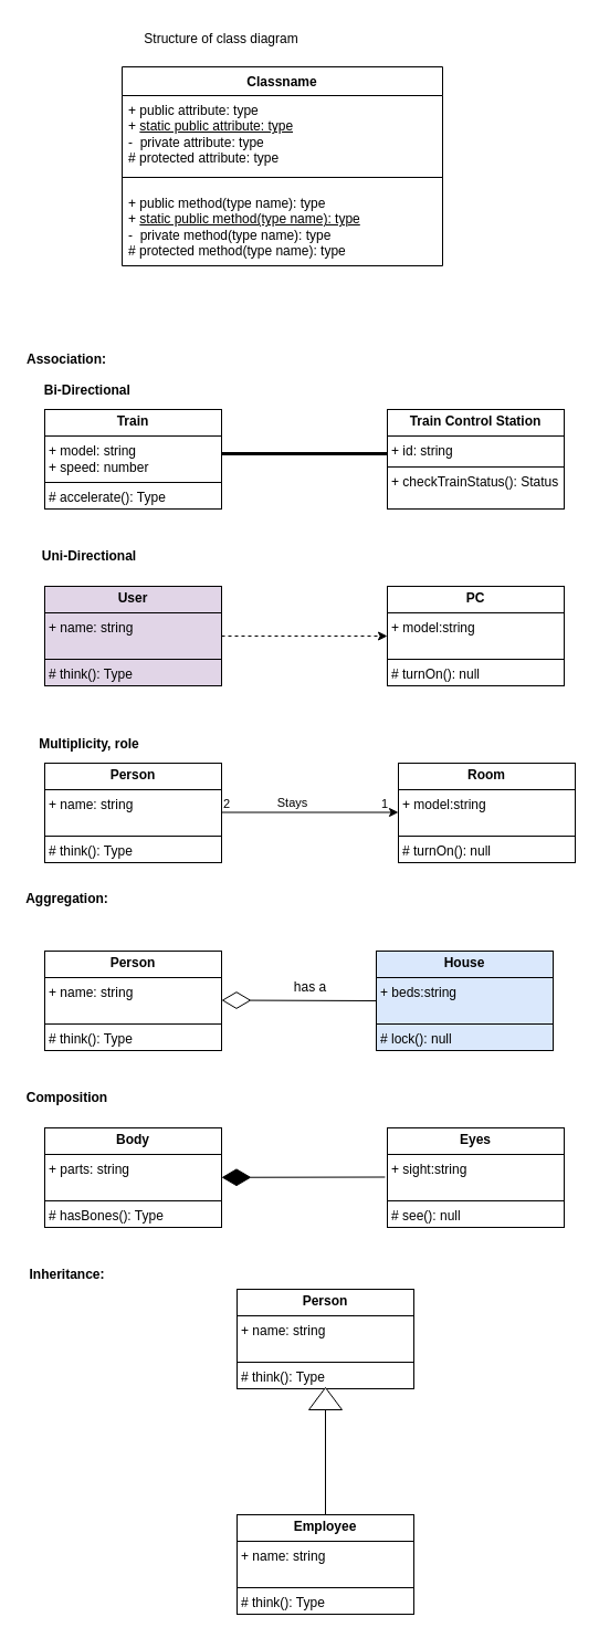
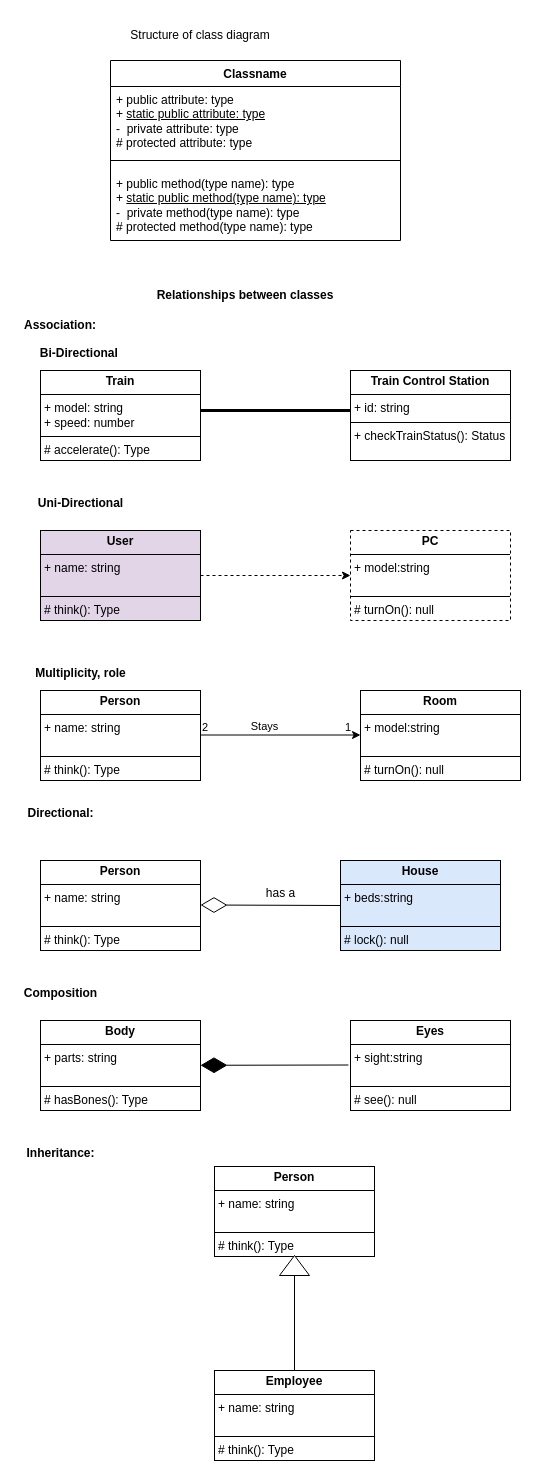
  <mxCell id="0" />
  <mxCell id="1" parent="0" />
  <mxCell id="2" value="Classname" style="swimlane;fontStyle=1;align=center;verticalAlign=top;childLayout=stackLayout;horizontal=1;startSize=26;horizontalStack=0;resizeParent=1;resizeParentMax=0;resizeLast=0;collapsible=1;marginBottom=0;whiteSpace=wrap;html=1;" parent="1" vertex="1"><mxGeometry x="110" y="60" width="290" height="180" as="geometry" /></mxCell>
  <mxCell id="3" value="+ public attribute: type&lt;div&gt;+ &lt;u&gt;static public attribute: type&lt;/u&gt;&lt;br&gt;&lt;div&gt;-&amp;nbsp; private attribute: type&lt;/div&gt;&lt;div&gt;# protected attribute: type&lt;/div&gt;&lt;/div&gt;" style="text;strokeColor=none;fillColor=none;align=left;verticalAlign=top;spacingLeft=4;spacingRight=4;overflow=hidden;rotatable=0;points=[[0,0.5],[1,0.5]];portConstraint=eastwest;whiteSpace=wrap;html=1;" parent="2" vertex="1"><mxGeometry y="26" width="290" height="64" as="geometry" /></mxCell>
  <mxCell id="4" value="" style="line;strokeWidth=1;fillColor=none;align=left;verticalAlign=middle;spacingTop=-1;spacingLeft=3;spacingRight=3;rotatable=0;labelPosition=right;points=[];portConstraint=eastwest;strokeColor=inherit;" parent="2" vertex="1"><mxGeometry y="90" width="290" height="20" as="geometry" /></mxCell>
  <mxCell id="5" value="+ public method(type name): type&lt;div&gt;+ &lt;u&gt;static public method(type name): type&lt;/u&gt;&lt;/div&gt;&lt;div&gt;-&amp;nbsp; private method(type name): type&lt;/div&gt;&lt;div&gt;# protected method(type name): type&lt;/div&gt;&lt;div&gt;&lt;br&gt;&lt;/div&gt;" style="text;strokeColor=none;fillColor=none;align=left;verticalAlign=top;spacingLeft=4;spacingRight=4;overflow=hidden;rotatable=0;points=[[0,0.5],[1,0.5]];portConstraint=eastwest;whiteSpace=wrap;html=1;" parent="2" vertex="1"><mxGeometry y="110" width="290" height="70" as="geometry" /></mxCell>
  <mxCell id="6" value="Structure of class diagram" style="text;html=1;align=center;verticalAlign=middle;whiteSpace=wrap;rounded=0;" parent="1" vertex="1"><mxGeometry x="110" y="20" width="180" height="30" as="geometry" /></mxCell>
+ <mxCell id="7" value="&lt;b&gt;Relationships between classes&lt;/b&gt;" style="text;html=1;align=center;verticalAlign=middle;whiteSpace=wrap;rounded=0;" parent="1" vertex="1"><mxGeometry x="110" y="280" width="270" height="30" as="geometry" /></mxCell>
  <mxCell id="8" value="&lt;b&gt;Association:&lt;/b&gt;" style="text;html=1;align=center;verticalAlign=middle;whiteSpace=wrap;rounded=0;" parent="1" vertex="1"><mxGeometry x="20" y="310" width="80" height="30" as="geometry" /></mxCell>
  <mxCell id="9" value="&lt;p style=&quot;margin:0px;margin-top:4px;text-align:center;&quot;&gt;&lt;b&gt;Train&lt;/b&gt;&lt;/p&gt;&lt;hr size=&quot;1&quot; style=&quot;border-style:solid;&quot;&gt;&lt;p style=&quot;margin:0px;margin-left:4px;&quot;&gt;+ model: string&lt;/p&gt;&lt;p style=&quot;margin:0px;margin-left:4px;&quot;&gt;+ speed: number&lt;/p&gt;&lt;hr size=&quot;1&quot; style=&quot;border-style:solid;&quot;&gt;&lt;p style=&quot;margin:0px;margin-left:4px;&quot;&gt;# accelerate(): Type&lt;/p&gt;" style="verticalAlign=top;align=left;overflow=fill;html=1;whiteSpace=wrap;" parent="1" vertex="1"><mxGeometry x="40" y="370" width="160" height="90" as="geometry" /></mxCell>
  <mxCell id="10" value="" style="endArrow=none;startArrow=none;endFill=0;startFill=0;endSize=8;html=1;verticalAlign=bottom;labelBackgroundColor=none;strokeWidth=3;rounded=0;" parent="1" edge="1"><mxGeometry width="160" relative="1" as="geometry"><mxPoint x="200" y="410" as="sourcePoint" /><mxPoint x="360" y="410" as="targetPoint" /></mxGeometry></mxCell>
  <mxCell id="11" value="&lt;p style=&quot;margin:0px;margin-top:4px;text-align:center;&quot;&gt;&lt;b&gt;Train Control Station&lt;/b&gt;&lt;/p&gt;&lt;hr size=&quot;1&quot; style=&quot;border-style:solid;&quot;&gt;&lt;p style=&quot;margin:0px;margin-left:4px;&quot;&gt;+ id: string&lt;/p&gt;&lt;hr size=&quot;1&quot; style=&quot;border-style:solid;&quot;&gt;&lt;p style=&quot;margin:0px;margin-left:4px;&quot;&gt;+ checkTrainStatus(): Status&lt;/p&gt;" style="verticalAlign=top;align=left;overflow=fill;html=1;whiteSpace=wrap;" parent="1" vertex="1"><mxGeometry x="350" y="370" width="160" height="90" as="geometry" /></mxCell>
  <mxCell id="12" value="Bi-Directional&amp;nbsp;" style="text;align=center;fontStyle=1;verticalAlign=middle;spacingLeft=3;spacingRight=3;strokeColor=none;rotatable=0;points=[[0,0.5],[1,0.5]];portConstraint=eastwest;html=1;" parent="1" vertex="1"><mxGeometry x="40" y="340" width="80" height="26" as="geometry" /></mxCell>
  <mxCell id="13" value="Uni-Directional" style="text;align=center;fontStyle=1;verticalAlign=middle;spacingLeft=3;spacingRight=3;strokeColor=none;rotatable=0;points=[[0,0.5],[1,0.5]];portConstraint=eastwest;html=1;" parent="1" vertex="1"><mxGeometry x="40" y="490" width="80" height="26" as="geometry" /></mxCell>
  <mxCell id="14" value="" style="edgeStyle=orthogonalEdgeStyle;rounded=0;orthogonalLoop=1;jettySize=auto;html=1;dashed=1;" parent="1" source="15" target="16" edge="1"><mxGeometry relative="1" as="geometry" /></mxCell>
  <mxCell id="15" value="&lt;p style=&quot;margin:0px;margin-top:4px;text-align:center;&quot;&gt;&lt;b&gt;User&lt;/b&gt;&lt;/p&gt;&lt;hr size=&quot;1&quot; style=&quot;border-style:solid;&quot;&gt;&lt;p style=&quot;margin:0px;margin-left:4px;&quot;&gt;+ name: string&lt;/p&gt;&lt;p style=&quot;margin:0px;margin-left:4px;&quot;&gt;&lt;br&gt;&lt;/p&gt;&lt;hr size=&quot;1&quot; style=&quot;border-style:solid;&quot;&gt;&lt;p style=&quot;margin:0px;margin-left:4px;&quot;&gt;# think(): Type&lt;/p&gt;" style="verticalAlign=top;align=left;overflow=fill;html=1;whiteSpace=wrap;fillColor=#e1d5e7;" parent="1" vertex="1"><mxGeometry x="40" y="530" width="160" height="90" as="geometry" /></mxCell>
- <mxCell id="16" value="&lt;p style=&quot;margin:0px;margin-top:4px;text-align:center;&quot;&gt;&lt;b&gt;PC&lt;/b&gt;&lt;/p&gt;&lt;hr size=&quot;1&quot; style=&quot;border-style:solid;&quot;&gt;&lt;p style=&quot;margin:0px;margin-left:4px;&quot;&gt;+ model:string&lt;/p&gt;&lt;p style=&quot;margin:0px;margin-left:4px;&quot;&gt;&lt;br&gt;&lt;/p&gt;&lt;hr size=&quot;1&quot; style=&quot;border-style:solid;&quot;&gt;&lt;p style=&quot;margin:0px;margin-left:4px;&quot;&gt;# turnOn(): null&lt;/p&gt;" style="verticalAlign=top;align=left;overflow=fill;html=1;whiteSpace=wrap;" parent="1" vertex="1"><mxGeometry x="350" y="530" width="160" height="90" as="geometry" /></mxCell>
+ <mxCell id="16" value="&lt;p style=&quot;margin:0px;margin-top:4px;text-align:center;&quot;&gt;&lt;b&gt;PC&lt;/b&gt;&lt;/p&gt;&lt;hr size=&quot;1&quot; style=&quot;border-style:solid;&quot;&gt;&lt;p style=&quot;margin:0px;margin-left:4px;&quot;&gt;+ model:string&lt;/p&gt;&lt;p style=&quot;margin:0px;margin-left:4px;&quot;&gt;&lt;br&gt;&lt;/p&gt;&lt;hr size=&quot;1&quot; style=&quot;border-style:solid;&quot;&gt;&lt;p style=&quot;margin:0px;margin-left:4px;&quot;&gt;# turnOn(): null&lt;/p&gt;" style="verticalAlign=top;align=left;overflow=fill;html=1;whiteSpace=wrap;dashed=1;" parent="1" vertex="1"><mxGeometry x="350" y="530" width="160" height="90" as="geometry" /></mxCell>
  <mxCell id="17" value="Multiplicity, role" style="text;align=center;fontStyle=1;verticalAlign=middle;spacingLeft=3;spacingRight=3;strokeColor=none;rotatable=0;points=[[0,0.5],[1,0.5]];portConstraint=eastwest;html=1;" parent="1" vertex="1"><mxGeometry x="40" y="660" width="80" height="26" as="geometry" /></mxCell>
  <mxCell id="18" value="&lt;p style=&quot;margin:0px;margin-top:4px;text-align:center;&quot;&gt;&lt;b&gt;Person&lt;/b&gt;&lt;/p&gt;&lt;hr size=&quot;1&quot; style=&quot;border-style:solid;&quot;&gt;&lt;p style=&quot;margin:0px;margin-left:4px;&quot;&gt;+ name: string&lt;/p&gt;&lt;p style=&quot;margin:0px;margin-left:4px;&quot;&gt;&lt;br&gt;&lt;/p&gt;&lt;hr size=&quot;1&quot; style=&quot;border-style:solid;&quot;&gt;&lt;p style=&quot;margin:0px;margin-left:4px;&quot;&gt;# think(): Type&lt;/p&gt;" style="verticalAlign=top;align=left;overflow=fill;html=1;whiteSpace=wrap;" parent="1" vertex="1"><mxGeometry x="40" y="690" width="160" height="90" as="geometry" /></mxCell>
  <mxCell id="19" value="" style="endArrow=classic;html=1;rounded=0;" parent="1" edge="1"><mxGeometry relative="1" as="geometry"><mxPoint x="200" y="734.5" as="sourcePoint" /><mxPoint x="360" y="734.5" as="targetPoint" /></mxGeometry></mxCell>
  <mxCell id="20" value="2" style="edgeLabel;resizable=0;html=1;;align=left;verticalAlign=bottom;" parent="19" connectable="0" vertex="1"><mxGeometry x="-1" relative="1" as="geometry" /></mxCell>
  <mxCell id="21" value="1" style="edgeLabel;resizable=0;html=1;;align=right;verticalAlign=bottom;" parent="19" connectable="0" vertex="1"><mxGeometry x="1" relative="1" as="geometry"><mxPoint x="-9" as="offset" /></mxGeometry></mxCell>
  <mxCell id="22" value="Stays" style="edgeLabel;html=1;align=center;verticalAlign=middle;resizable=0;points=[];" parent="19" vertex="1" connectable="0"><mxGeometry x="-0.217" y="9" relative="1" as="geometry"><mxPoint as="offset" /></mxGeometry></mxCell>
  <mxCell id="23" value="&lt;p style=&quot;margin:0px;margin-top:4px;text-align:center;&quot;&gt;&lt;b&gt;Room&lt;/b&gt;&lt;/p&gt;&lt;hr size=&quot;1&quot; style=&quot;border-style:solid;&quot;&gt;&lt;p style=&quot;margin:0px;margin-left:4px;&quot;&gt;+ model:string&lt;/p&gt;&lt;p style=&quot;margin:0px;margin-left:4px;&quot;&gt;&lt;br&gt;&lt;/p&gt;&lt;hr size=&quot;1&quot; style=&quot;border-style:solid;&quot;&gt;&lt;p style=&quot;margin:0px;margin-left:4px;&quot;&gt;# turnOn(): null&lt;/p&gt;" style="verticalAlign=top;align=left;overflow=fill;html=1;whiteSpace=wrap;" parent="1" vertex="1"><mxGeometry x="360" y="690" width="160" height="90" as="geometry" /></mxCell>
- <mxCell id="24" value="Aggregation:" style="text;align=center;fontStyle=1;verticalAlign=middle;spacingLeft=3;spacingRight=3;strokeColor=none;rotatable=0;points=[[0,0.5],[1,0.5]];portConstraint=eastwest;html=1;" parent="1" vertex="1"><mxGeometry x="20" y="800" width="80" height="26" as="geometry" /></mxCell>
+ <mxCell id="24" value="Directional:" style="text;align=center;fontStyle=1;verticalAlign=middle;spacingLeft=3;spacingRight=3;strokeColor=none;rotatable=0;points=[[0,0.5],[1,0.5]];portConstraint=eastwest;html=1;" parent="1" vertex="1"><mxGeometry x="20" y="800" width="80" height="26" as="geometry" /></mxCell>
  <mxCell id="25" value="&lt;p style=&quot;margin:0px;margin-top:4px;text-align:center;&quot;&gt;&lt;b&gt;Person&lt;/b&gt;&lt;/p&gt;&lt;hr size=&quot;1&quot; style=&quot;border-style:solid;&quot;&gt;&lt;p style=&quot;margin:0px;margin-left:4px;&quot;&gt;+ name: string&lt;/p&gt;&lt;p style=&quot;margin:0px;margin-left:4px;&quot;&gt;&lt;br&gt;&lt;/p&gt;&lt;hr size=&quot;1&quot; style=&quot;border-style:solid;&quot;&gt;&lt;p style=&quot;margin:0px;margin-left:4px;&quot;&gt;# think(): Type&lt;/p&gt;" style="verticalAlign=top;align=left;overflow=fill;html=1;whiteSpace=wrap;" parent="1" vertex="1"><mxGeometry x="40" y="860" width="160" height="90" as="geometry" /></mxCell>
  <mxCell id="26" value="" style="endArrow=diamondThin;endFill=0;endSize=24;html=1;rounded=0;" parent="1" edge="1"><mxGeometry width="160" relative="1" as="geometry"><mxPoint x="340" y="905" as="sourcePoint" /><mxPoint x="200" y="904.5" as="targetPoint" /></mxGeometry></mxCell>
  <mxCell id="27" value="has a" style="text;html=1;align=center;verticalAlign=middle;resizable=0;points=[];autosize=1;strokeColor=none;fillColor=none;" parent="1" vertex="1"><mxGeometry x="255" y="878" width="50" height="30" as="geometry" /></mxCell>
  <mxCell id="28" value="&lt;p style=&quot;margin:0px;margin-top:4px;text-align:center;&quot;&gt;&lt;b&gt;House&lt;/b&gt;&lt;/p&gt;&lt;hr size=&quot;1&quot; style=&quot;border-style:solid;&quot;&gt;&lt;p style=&quot;margin:0px;margin-left:4px;&quot;&gt;+ beds:string&lt;/p&gt;&lt;p style=&quot;margin:0px;margin-left:4px;&quot;&gt;&lt;br&gt;&lt;/p&gt;&lt;hr size=&quot;1&quot; style=&quot;border-style:solid;&quot;&gt;&lt;p style=&quot;margin:0px;margin-left:4px;&quot;&gt;# lock(): null&lt;/p&gt;" style="verticalAlign=top;align=left;overflow=fill;html=1;whiteSpace=wrap;fillColor=#dae8fc;" parent="1" vertex="1"><mxGeometry x="340" y="860" width="160" height="90" as="geometry" /></mxCell>
  <mxCell id="29" value="Composition" style="text;align=center;fontStyle=1;verticalAlign=middle;spacingLeft=3;spacingRight=3;strokeColor=none;rotatable=0;points=[[0,0.5],[1,0.5]];portConstraint=eastwest;html=1;" parent="1" vertex="1"><mxGeometry x="20" y="980" width="80" height="26" as="geometry" /></mxCell>
  <mxCell id="30" value="&lt;p style=&quot;margin:0px;margin-top:4px;text-align:center;&quot;&gt;&lt;b&gt;Body&lt;/b&gt;&lt;/p&gt;&lt;hr size=&quot;1&quot; style=&quot;border-style:solid;&quot;&gt;&lt;p style=&quot;margin:0px;margin-left:4px;&quot;&gt;+ parts: string&lt;/p&gt;&lt;p style=&quot;margin:0px;margin-left:4px;&quot;&gt;&lt;br&gt;&lt;/p&gt;&lt;hr size=&quot;1&quot; style=&quot;border-style:solid;&quot;&gt;&lt;p style=&quot;margin:0px;margin-left:4px;&quot;&gt;# hasBones(): Type&lt;/p&gt;" style="verticalAlign=top;align=left;overflow=fill;html=1;whiteSpace=wrap;" parent="1" vertex="1"><mxGeometry x="40" y="1020" width="160" height="90" as="geometry" /></mxCell>
  <mxCell id="31" value="" style="endArrow=diamondThin;endFill=1;endSize=24;html=1;rounded=0;entryX=1.013;entryY=0.581;entryDx=0;entryDy=0;entryPerimeter=0;" parent="1" edge="1"><mxGeometry width="160" relative="1" as="geometry"><mxPoint x="347.92" y="1064.5" as="sourcePoint" /><mxPoint x="200" y="1064.79" as="targetPoint" /></mxGeometry></mxCell>
  <mxCell id="32" value="&lt;p style=&quot;margin:0px;margin-top:4px;text-align:center;&quot;&gt;&lt;b&gt;Eyes&lt;/b&gt;&lt;/p&gt;&lt;hr size=&quot;1&quot; style=&quot;border-style:solid;&quot;&gt;&lt;p style=&quot;margin:0px;margin-left:4px;&quot;&gt;+ sight:string&lt;/p&gt;&lt;p style=&quot;margin:0px;margin-left:4px;&quot;&gt;&lt;br&gt;&lt;/p&gt;&lt;hr size=&quot;1&quot; style=&quot;border-style:solid;&quot;&gt;&lt;p style=&quot;margin:0px;margin-left:4px;&quot;&gt;# see(): null&lt;/p&gt;" style="verticalAlign=top;align=left;overflow=fill;html=1;whiteSpace=wrap;" parent="1" vertex="1"><mxGeometry x="350" y="1020" width="160" height="90" as="geometry" /></mxCell>
  <mxCell id="33" value="Inheritance:" style="text;align=center;fontStyle=1;verticalAlign=middle;spacingLeft=3;spacingRight=3;strokeColor=none;rotatable=0;points=[[0,0.5],[1,0.5]];portConstraint=eastwest;html=1;" parent="1" vertex="1"><mxGeometry x="20" y="1140" width="80" height="26" as="geometry" /></mxCell>
  <mxCell id="34" value="&lt;p style=&quot;margin:0px;margin-top:4px;text-align:center;&quot;&gt;&lt;b&gt;Person&lt;/b&gt;&lt;/p&gt;&lt;hr size=&quot;1&quot; style=&quot;border-style:solid;&quot;&gt;&lt;p style=&quot;margin:0px;margin-left:4px;&quot;&gt;+ name: string&lt;/p&gt;&lt;p style=&quot;margin:0px;margin-left:4px;&quot;&gt;&lt;br&gt;&lt;/p&gt;&lt;hr size=&quot;1&quot; style=&quot;border-style:solid;&quot;&gt;&lt;p style=&quot;margin:0px;margin-left:4px;&quot;&gt;# think(): Type&lt;/p&gt;" style="verticalAlign=top;align=left;overflow=fill;html=1;whiteSpace=wrap;" parent="1" vertex="1"><mxGeometry x="214" y="1166" width="160" height="90" as="geometry" /></mxCell>
  <mxCell id="35" value="&lt;p style=&quot;margin:0px;margin-top:4px;text-align:center;&quot;&gt;&lt;b&gt;Employee&lt;/b&gt;&lt;/p&gt;&lt;hr size=&quot;1&quot; style=&quot;border-style:solid;&quot;&gt;&lt;p style=&quot;margin:0px;margin-left:4px;&quot;&gt;+ name: string&lt;/p&gt;&lt;p style=&quot;margin:0px;margin-left:4px;&quot;&gt;&lt;br&gt;&lt;/p&gt;&lt;hr size=&quot;1&quot; style=&quot;border-style:solid;&quot;&gt;&lt;p style=&quot;margin:0px;margin-left:4px;&quot;&gt;# think(): Type&lt;/p&gt;" style="verticalAlign=top;align=left;overflow=fill;html=1;whiteSpace=wrap;" parent="1" vertex="1"><mxGeometry x="214" y="1370" width="160" height="90" as="geometry" /></mxCell>
  <mxCell id="36" value="" style="edgeStyle=orthogonalEdgeStyle;rounded=0;orthogonalLoop=1;jettySize=auto;html=1;endArrow=none;endFill=0;entryX=0.5;entryY=0;entryDx=0;entryDy=0;" parent="1" source="38" edge="1" target="35"><mxGeometry relative="1" as="geometry"><mxPoint x="200" y="1245" as="targetPoint" /><mxPoint x="294" y="1270" as="sourcePoint" /></mxGeometry></mxCell>
  <mxCell id="37" value="" style="edgeStyle=orthogonalEdgeStyle;rounded=0;orthogonalLoop=1;jettySize=auto;html=1;endArrow=none;endFill=0;entryX=0.5;entryY=0;entryDx=0;entryDy=0;" edge="1" parent="1" target="38"><mxGeometry relative="1" as="geometry"><mxPoint x="294" y="1370" as="targetPoint" /><mxPoint x="294" y="1270" as="sourcePoint" /></mxGeometry></mxCell>
  <mxCell id="38" value="" style="triangle;whiteSpace=wrap;html=1;rotation=-90;" parent="1" vertex="1"><mxGeometry x="284" y="1250" width="20" height="30" as="geometry" /></mxCell>
